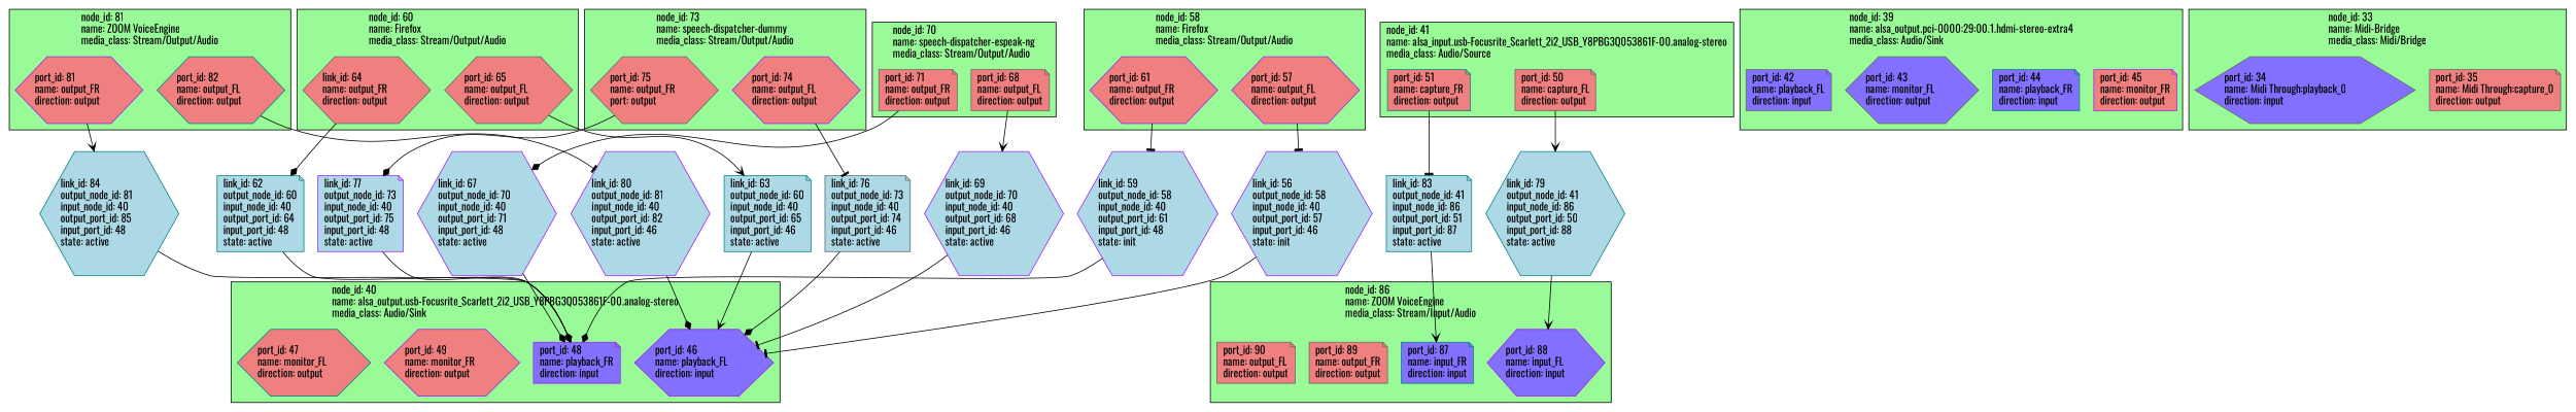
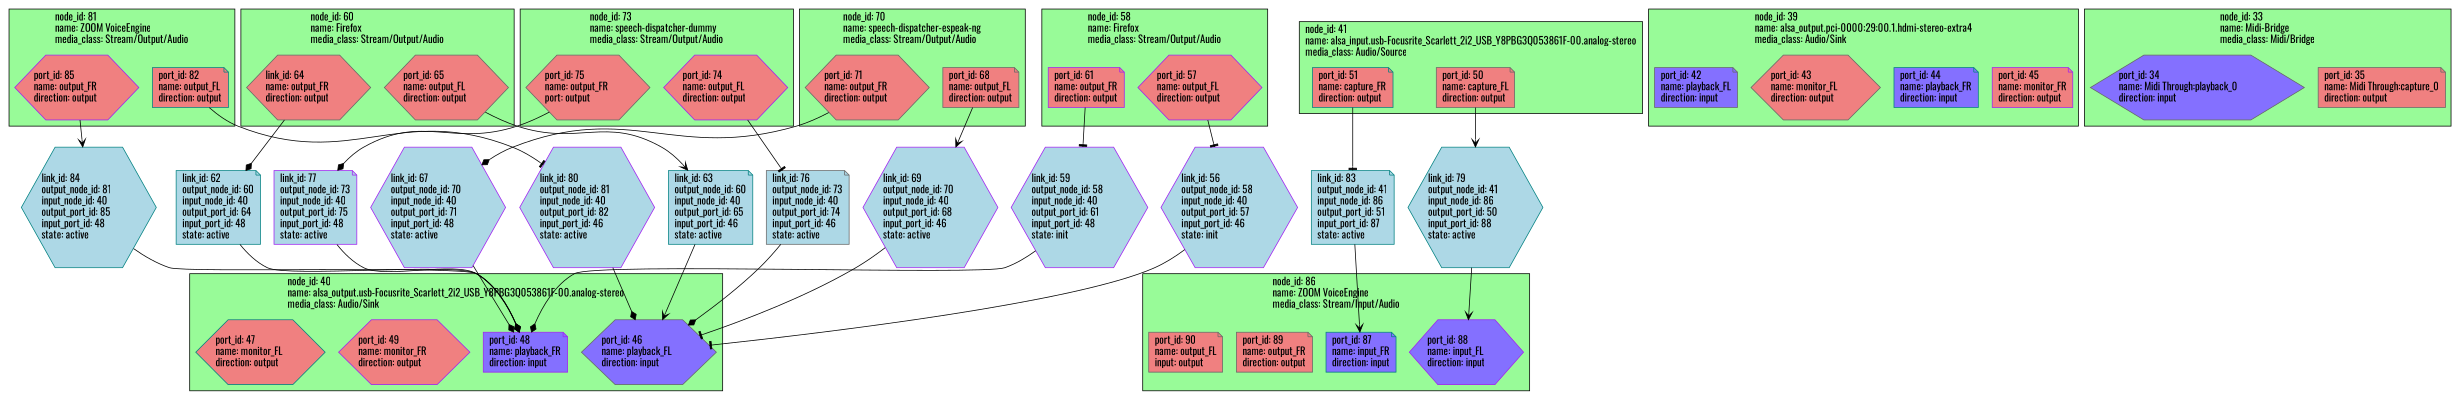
  digraph {
    fontname=Oswald
    node [color=purple fillcolor=lightcoral fontname=Oswald shape=hexagon style=filled]
    edge [arrowhead=diamond fontname=Oswald]
-   n1 [label="port_id: 81\lname: output_FR\ldirection: output\l"]
-   n2 [color=teal label="port_id: 82\lname: output_FL\ldirection: output\l"]
+   n1 [label="port_id: 85\lname: output_FR\ldirection: output\l"]
+   n2 [color=teal label="port_id: 82\lname: output_FL\ldirection: output\l" shape=note]
    n3 [color=teal fillcolor=lightslateblue label="port_id: 87\lname: input_FR\ldirection: input\l" shape=note]
    n4 [fillcolor=lightslateblue label="port_id: 88\lname: input_FL\ldirection: input\l"]
    n5 [color=gray40 label="port_id: 89\lname: output_FR\ldirection: output\l" shape=note]
-   n6 [color=gray40 label="port_id: 90\lname: output_FL\ldirection: output\l" shape=note]
+   n6 [color=gray40 label="port_id: 90\lname: output_FL\linput: output\l" shape=note]
    n7 [color=gray40 label="link_id: 64\lname: output_FR\ldirection: output\l"]
    n8 [color=gray40 label="port_id: 65\lname: output_FL\ldirection: output\l"]
    n9 [color=gray40 label="port_id: 75\lname: output_FR\lport: output\l"]
    n10 [label="port_id: 74\lname: output_FL\ldirection: output\l"]
-   n11 [color=gray40 label="port_id: 71\lname: output_FR\ldirection: output\l" shape=note]
+   n11 [color=gray40 label="port_id: 71\lname: output_FR\ldirection: output\l"]
    n12 [color=gray40 label="port_id: 68\lname: output_FL\ldirection: output\l" shape=note]
-   n13 [label="port_id: 61\lname: output_FR\ldirection: output\l"]
+   n13 [label="port_id: 61\lname: output_FR\ldirection: output\l" shape=note]
    n14 [label="port_id: 57\lname: output_FL\ldirection: output\l"]
    n15 [color=teal label="port_id: 51\lname: capture_FR\ldirection: output\l" shape=note]
    n16 [color=gray40 label="port_id: 50\lname: capture_FL\ldirection: output\l" shape=note]
    n17 [fillcolor=lightslateblue label="port_id: 48\lname: playback_FR\ldirection: input\l" shape=note]
-   n18 [fillcolor=lightslateblue label="port_id: 46\lname: playback_FL\ldirection: input\l"]
+   n18 [color=gray40 fillcolor=lightslateblue label="port_id: 46\lname: playback_FL\ldirection: input\l"]
    n19 [label="port_id: 49\lname: monitor_FR\ldirection: output\l"]
    n20 [color=teal label="port_id: 47\lname: monitor_FL\ldirection: output\l"]
    n21 [label="port_id: 45\lname: monitor_FR\ldirection: output\l" shape=note]
    n22 [color=teal fillcolor=lightslateblue label="port_id: 44\lname: playback_FR\ldirection: input\l" shape=note]
-   n23 [color=gray40 fillcolor=lightslateblue label="port_id: 43\lname: monitor_FL\ldirection: output\l"]
+   n23 [color=gray40 label="port_id: 43\lname: monitor_FL\ldirection: output\l"]
    n24 [color=gray40 fillcolor=lightslateblue label="port_id: 42\lname: playback_FL\ldirection: input\l" shape=note]
    n25 [color=gray40 label="port_id: 35\lname: Midi Through:capture_0\ldirection: output\l" shape=note]
    n26 [color=gray40 fillcolor=lightslateblue label="port_id: 34\lname: Midi Through:playback_0\ldirection: input\l"]
    n27 [color=teal fillcolor=lightblue label="link_id: 84\loutput_node_id: 81\linput_node_id: 40\loutput_port_id: 85\linput_port_id: 48\lstate: active\l"]
    n28 [fillcolor=lightblue label="link_id: 80\loutput_node_id: 81\linput_node_id: 40\loutput_port_id: 82\linput_port_id: 46\lstate: active\l"]
    n29 [color=teal fillcolor=lightblue label="link_id: 62\loutput_node_id: 60\linput_node_id: 40\loutput_port_id: 64\linput_port_id: 48\lstate: active\l" shape=note]
    n30 [color=teal fillcolor=lightblue label="link_id: 63\loutput_node_id: 60\linput_node_id: 40\loutput_port_id: 65\linput_port_id: 46\lstate: active\l" shape=note]
    n31 [fillcolor=lightblue label="link_id: 77\loutput_node_id: 73\linput_node_id: 40\loutput_port_id: 75\linput_port_id: 48\lstate: active\l" shape=note]
    n32 [color=gray40 fillcolor=lightblue label="link_id: 76\loutput_node_id: 73\linput_node_id: 40\loutput_port_id: 74\linput_port_id: 46\lstate: active\l" shape=note]
    n33 [fillcolor=lightblue label="link_id: 67\loutput_node_id: 70\linput_node_id: 40\loutput_port_id: 71\linput_port_id: 48\lstate: active\l"]
    n34 [fillcolor=lightblue label="link_id: 69\loutput_node_id: 70\linput_node_id: 40\loutput_port_id: 68\linput_port_id: 46\lstate: active\l"]
    n35 [fillcolor=lightblue label="link_id: 59\loutput_node_id: 58\linput_node_id: 40\loutput_port_id: 61\linput_port_id: 48\lstate: init\l"]
    n36 [fillcolor=lightblue label="link_id: 56\loutput_node_id: 58\linput_node_id: 40\loutput_port_id: 57\linput_port_id: 46\lstate: init\l"]
    n37 [color=teal fillcolor=lightblue label="link_id: 83\loutput_node_id: 41\linput_node_id: 86\loutput_port_id: 51\linput_port_id: 87\lstate: active\l" shape=note]
    n38 [color=teal fillcolor=lightblue label="link_id: 79\loutput_node_id: 41\linput_node_id: 86\loutput_port_id: 50\linput_port_id: 88\lstate: active\l"]
    subgraph cluster_1 {
      bgcolor=palegreen
      label="node_id: 81\lname: ZOOM VoiceEngine\lmedia_class: Stream/Output/Audio\l"
      n1
      n2
    }
    subgraph cluster_2 {
      bgcolor=palegreen
      label="node_id: 86\lname: ZOOM VoiceEngine\lmedia_class: Stream/Input/Audio\l"
      n3
      n4
      n5
      n6
    }
    subgraph cluster_3 {
      bgcolor=palegreen
      label="node_id: 60\lname: Firefox\lmedia_class: Stream/Output/Audio\l"
      n7
      n8
    }
    subgraph cluster_4 {
      bgcolor=palegreen
      label="node_id: 73\lname: speech-dispatcher-dummy\lmedia_class: Stream/Output/Audio\l"
      n9
      n10
    }
    subgraph cluster_5 {
      bgcolor=palegreen
      label="node_id: 70\lname: speech-dispatcher-espeak-ng\lmedia_class: Stream/Output/Audio\l"
      n11
      n12
    }
    subgraph cluster_6 {
      bgcolor=palegreen
      label="node_id: 58\lname: Firefox\lmedia_class: Stream/Output/Audio\l"
      n13
      n14
    }
    subgraph cluster_7 {
      bgcolor=palegreen
      label="node_id: 41\lname: alsa_input.usb-Focusrite_Scarlett_2i2_USB_Y8PBG3Q053861F-00.analog-stereo\lmedia_class: Audio/Source\l"
      n15
      n16
    }
    subgraph cluster_8 {
      bgcolor=palegreen
      label="node_id: 40\lname: alsa_output.usb-Focusrite_Scarlett_2i2_USB_Y8PBG3Q053861F-00.analog-stereo\lmedia_class: Audio/Sink\l"
      n17
      n18
      n19
      n20
    }
    subgraph cluster_9 {
      bgcolor=palegreen
      label="node_id: 39\lname: alsa_output.pci-0000:29:00.1.hdmi-stereo-extra4\lmedia_class: Audio/Sink\l"
      n21
      n22
      n23
      n24
    }
    subgraph cluster_10 {
      bgcolor=palegreen
      label="node_id: 33\lname: Midi-Bridge\lmedia_class: Midi/Bridge\l"
      n25
      n26
    }
    subgraph cluster_11 {
      bgcolor=palegreen
      label="node_id: 28\lname: Dummy-Driver\lmedia_class: (null)\l"
    }
    n1 -> n27 [arrowhead=vee]
    n2 -> n28 [arrowhead=tee]
    n7 -> n29
    n8 -> n30 [arrowhead=vee]
    n9 -> n31
    n10 -> n32 [arrowhead=tee]
    n11 -> n33
    n12 -> n34 [arrowhead=vee]
    n13 -> n35 [arrowhead=tee]
    n14 -> n36 [arrowhead=tee]
    n15 -> n37 [arrowhead=tee]
    n16 -> n38 [arrowhead=vee]
    n27 -> n17
    n28 -> n18
    n29 -> n17
    n30 -> n18 [arrowhead=vee]
    n31 -> n17
    n32 -> n18
    n33 -> n17
    n34 -> n18 [arrowhead=tee]
    n35 -> n17
    n36 -> n18 [arrowhead=tee]
    n37 -> n3 [arrowhead=vee]
    n38 -> n4 [arrowhead=vee]
  }
